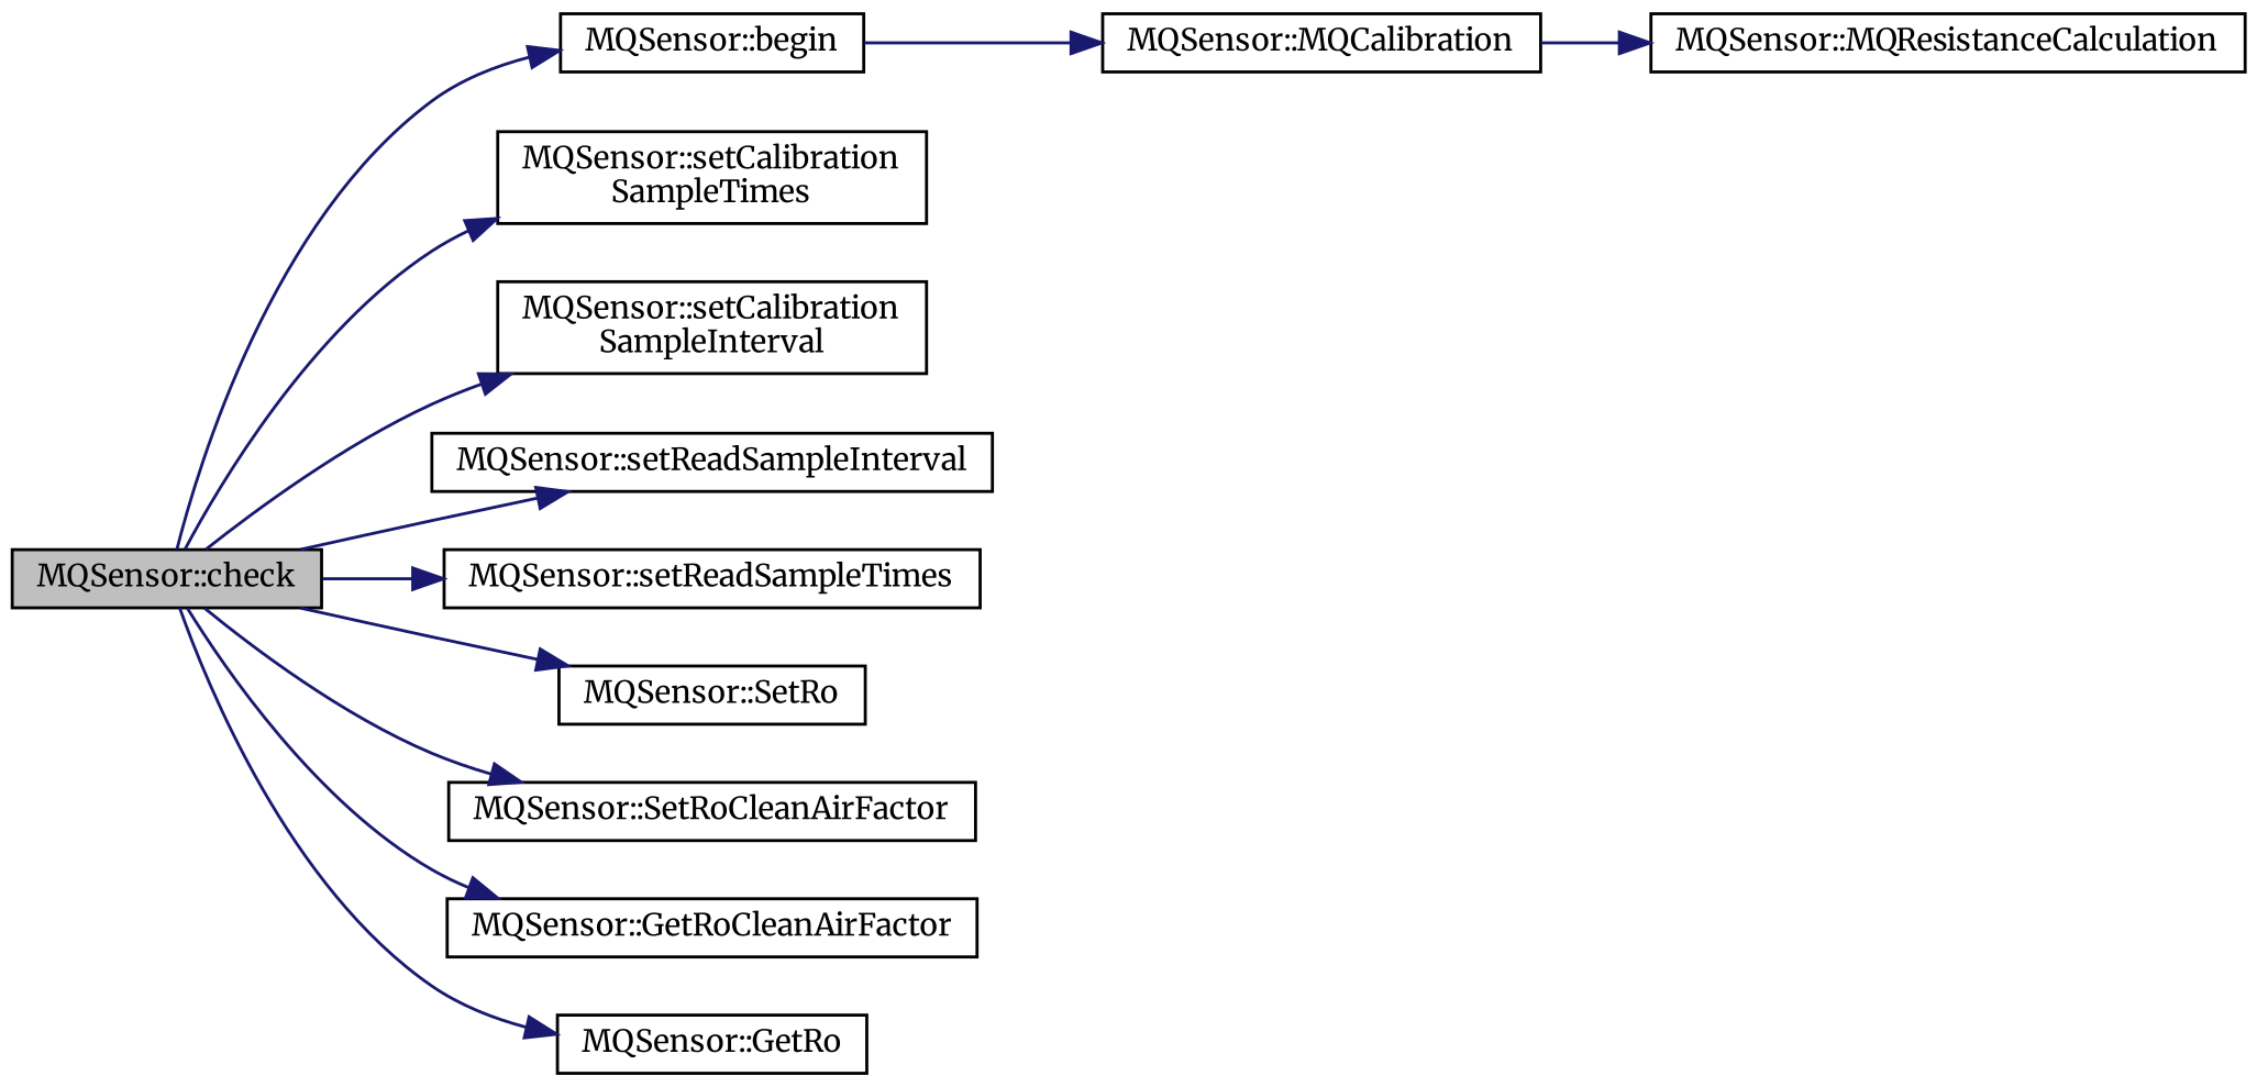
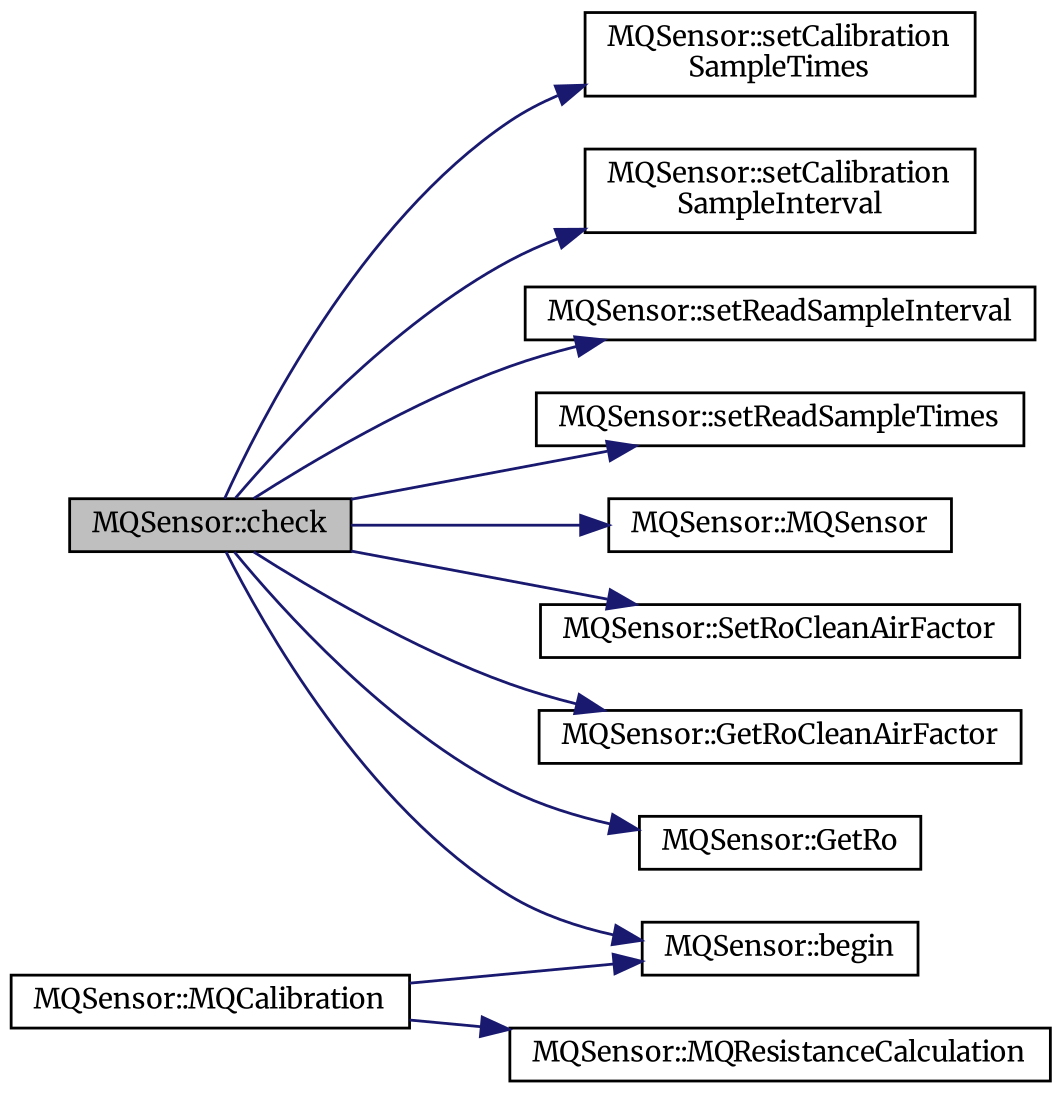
  digraph {
    fontname=Merriweather
    rankdir=LR
    node [color=black fillcolor=white fontname=Merriweather fontsize=10 shape=record style=filled]
    edge [color=midnightblue fontname=Merriweather fontsize=10 labelfontname=Helvetica labelfontsize=10 style=solid]
    n1 [fillcolor=grey75 fontcolor=black height=0.2 label="MQSensor::check" width=0.4]
    n2 [height=0.2 label="MQSensor::begin" width=0.4]
    n3 [height=0.2 label="MQSensor::setCalibration\lSampleTimes" width=0.4]
    n4 [height=0.2 label="MQSensor::setCalibration\lSampleInterval" width=0.4]
    n5 [height=0.2 label="MQSensor::setReadSampleInterval" width=0.4]
    n6 [height=0.2 label="MQSensor::setReadSampleTimes" width=0.4]
-   n7 [height=0.2 label="MQSensor::SetRo" width=0.4]
+   n7 [height=0.2 label="MQSensor::MQSensor" width=0.4]
    n8 [height=0.2 label="MQSensor::SetRoCleanAirFactor" width=0.4]
    n9 [height=0.2 label="MQSensor::GetRoCleanAirFactor" width=0.4]
    n10 [height=0.2 label="MQSensor::GetRo" width=0.4]
    n11 [height=0.2 label="MQSensor::MQCalibration" width=0.4]
    n12 [height=0.2 label="MQSensor::MQResistanceCalculation" width=0.4]
    n1 -> n2
    n1 -> n3
    n1 -> n4
    n1 -> n5
    n1 -> n6
    n1 -> n7
    n1 -> n8
    n1 -> n9
    n1 -> n10
-   n2 -> n11
+   n11 -> n2
    n11 -> n12
  }
